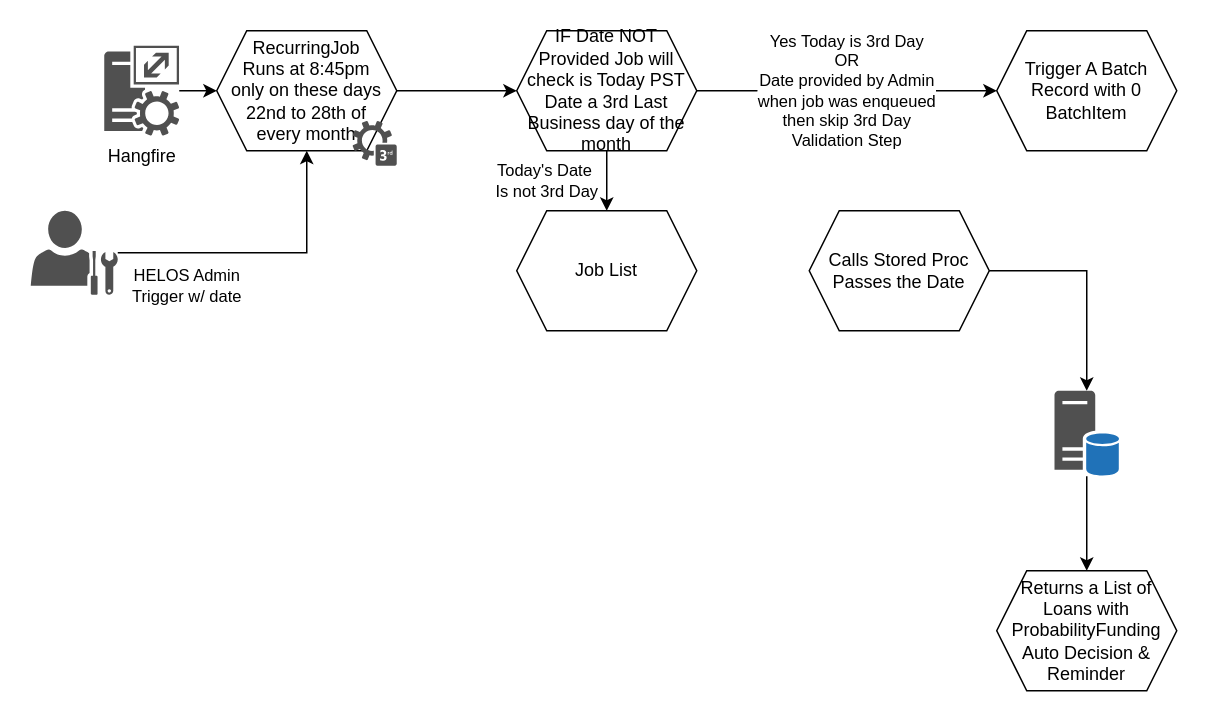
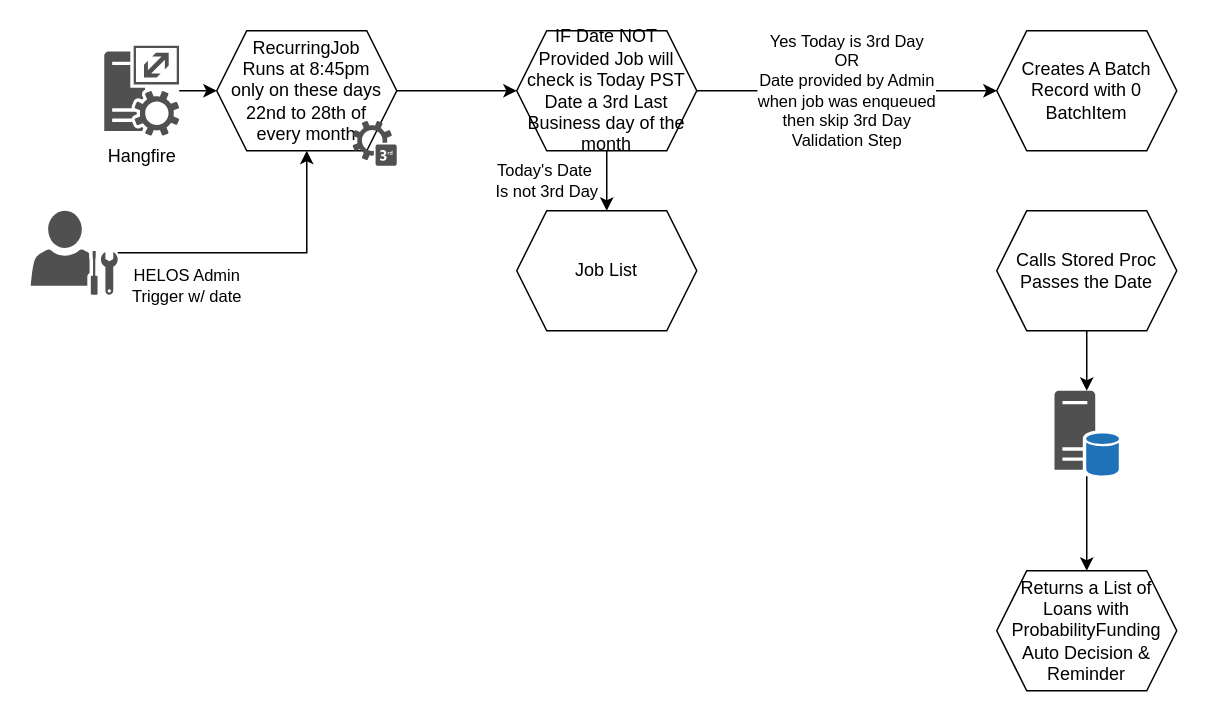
  <mxCell id="0" />
  <mxCell id="1" parent="0" />
  <mxCell id="2" style="edgeStyle=orthogonalEdgeStyle;rounded=0;orthogonalLoop=1;jettySize=auto;html=1;" edge="1" parent="1" source="3" target="5"><mxGeometry relative="1" as="geometry" /></mxCell>
  <mxCell id="3" value="Hangfire" style="pointerEvents=1;shadow=0;dashed=0;html=1;strokeColor=none;fillColor=#505050;labelPosition=center;verticalLabelPosition=bottom;verticalAlign=top;outlineConnect=0;align=center;shape=mxgraph.office.servers.call_admission_control_service;" vertex="1" parent="1"><mxGeometry x="69" y="30" width="50" height="60" as="geometry" /></mxCell>
  <mxCell id="4" value="" style="group" vertex="1" connectable="0" parent="1"><mxGeometry x="144" y="20" width="120" height="90" as="geometry" /></mxCell>
  <mxCell id="5" value="RecurringJob&lt;br&gt;Runs at 8:45pm &lt;br&gt;only on these days&lt;br&gt;22nd to 28th of&lt;br&gt;every month" style="shape=hexagon;perimeter=hexagonPerimeter2;whiteSpace=wrap;html=1;fixedSize=1;" vertex="1" parent="4"><mxGeometry width="120" height="80" as="geometry" /></mxCell>
  <mxCell id="6" value="" style="pointerEvents=1;shadow=0;dashed=0;html=1;strokeColor=none;fillColor=#505050;labelPosition=center;verticalLabelPosition=bottom;verticalAlign=top;outlineConnect=0;align=center;shape=mxgraph.office.communications.3rd_party_service;" vertex="1" parent="4"><mxGeometry x="90.56" y="60" width="29.44" height="30" as="geometry" /></mxCell>
  <mxCell id="7" value="HELOS Admin&lt;br&gt;Trigger w/ date" style="edgeStyle=orthogonalEdgeStyle;rounded=0;orthogonalLoop=1;jettySize=auto;html=1;entryX=0.5;entryY=1;entryDx=0;entryDy=0;" edge="1" parent="1" source="8" target="5"><mxGeometry x="-0.526" y="-22" relative="1" as="geometry"><mxPoint as="offset" /></mxGeometry></mxCell>
  <mxCell id="8" value="" style="pointerEvents=1;shadow=0;dashed=0;html=1;strokeColor=none;fillColor=#505050;labelPosition=center;verticalLabelPosition=bottom;verticalAlign=top;outlineConnect=0;align=center;shape=mxgraph.office.users.administrator;" vertex="1" parent="1"><mxGeometry x="20" y="140" width="58" height="56" as="geometry" /></mxCell>
  <mxCell id="9" value="Today's Date&amp;nbsp;&lt;br&gt;Is not 3rd Day" style="edgeStyle=orthogonalEdgeStyle;rounded=0;orthogonalLoop=1;jettySize=auto;html=1;" edge="1" parent="1" source="11" target="13"><mxGeometry y="-40" relative="1" as="geometry"><mxPoint as="offset" /></mxGeometry></mxCell>
  <mxCell id="10" value="&lt;span style=&quot;color: rgb(0 , 0 , 0) ; font-family: &amp;#34;helvetica&amp;#34; ; font-size: 11px ; font-style: normal ; font-weight: 400 ; letter-spacing: normal ; text-align: center ; text-indent: 0px ; text-transform: none ; word-spacing: 0px ; background-color: rgb(255 , 255 , 255) ; display: inline ; float: none&quot;&gt;Yes Today is 3rd Day &lt;br&gt;OR&lt;/span&gt;&lt;br style=&quot;color: rgb(0 , 0 , 0) ; font-family: &amp;#34;helvetica&amp;#34; ; font-size: 11px ; font-style: normal ; font-weight: 400 ; letter-spacing: normal ; text-align: center ; text-indent: 0px ; text-transform: none ; word-spacing: 0px&quot;&gt;&lt;span style=&quot;color: rgb(0 , 0 , 0) ; font-family: &amp;#34;helvetica&amp;#34; ; font-size: 11px ; font-style: normal ; font-weight: 400 ; letter-spacing: normal ; text-align: center ; text-indent: 0px ; text-transform: none ; word-spacing: 0px ; background-color: rgb(255 , 255 , 255) ; display: inline ; float: none&quot;&gt;Date provided by Admin &lt;br&gt;when job was enqueued&lt;br&gt;then skip 3rd Day &lt;br&gt;Validation Step&lt;br&gt;&lt;/span&gt;" style="edgeStyle=orthogonalEdgeStyle;rounded=0;orthogonalLoop=1;jettySize=auto;html=1;entryX=0;entryY=0.5;entryDx=0;entryDy=0;" edge="1" parent="1" source="11" target="19"><mxGeometry relative="1" as="geometry" /></mxCell>
  <mxCell id="11" value="IF Date NOT Provided Job will check is Today PST Date a 3rd Last Business day of the month" style="shape=hexagon;perimeter=hexagonPerimeter2;whiteSpace=wrap;html=1;fixedSize=1;" vertex="1" parent="1"><mxGeometry x="344" y="20" width="120" height="80" as="geometry" /></mxCell>
  <mxCell id="12" value="" style="edgeStyle=orthogonalEdgeStyle;rounded=0;orthogonalLoop=1;jettySize=auto;html=1;" edge="1" parent="1" source="5" target="11"><mxGeometry relative="1" as="geometry" /></mxCell>
  <mxCell id="13" value="Job List" style="shape=hexagon;perimeter=hexagonPerimeter2;whiteSpace=wrap;html=1;fixedSize=1;" vertex="1" parent="1"><mxGeometry x="344" y="140" width="120" height="80" as="geometry" /></mxCell>
  <mxCell id="14" style="edgeStyle=orthogonalEdgeStyle;rounded=0;orthogonalLoop=1;jettySize=auto;html=1;" edge="1" parent="1" source="15" target="17"><mxGeometry relative="1" as="geometry" /></mxCell>
- <mxCell id="15" value="Calls Stored Proc&lt;br&gt;Passes the Date" style="shape=hexagon;perimeter=hexagonPerimeter2;whiteSpace=wrap;html=1;fixedSize=1;" vertex="1" parent="1"><mxGeometry x="539" y="140" width="120" height="80" as="geometry" /></mxCell>
+ <mxCell id="15" value="Calls Stored Proc&lt;br&gt;Passes the Date" style="shape=hexagon;perimeter=hexagonPerimeter2;whiteSpace=wrap;html=1;fixedSize=1;" vertex="1" parent="1"><mxGeometry x="664" y="140" width="120" height="80" as="geometry" /></mxCell>
  <mxCell id="16" value="" style="edgeStyle=orthogonalEdgeStyle;rounded=0;orthogonalLoop=1;jettySize=auto;html=1;" edge="1" parent="1" source="17" target="18"><mxGeometry relative="1" as="geometry" /></mxCell>
  <mxCell id="17" value="" style="shadow=0;dashed=0;html=1;strokeColor=none;fillColor=#505050;labelPosition=center;verticalLabelPosition=bottom;verticalAlign=top;outlineConnect=0;align=center;shape=mxgraph.office.databases.database_server_blue;" vertex="1" parent="1"><mxGeometry x="702.5" y="260" width="43" height="57" as="geometry" /></mxCell>
  <mxCell id="18" value="Returns a List of Loans with ProbabilityFunding Auto Decision &amp;amp;&lt;br&gt;Reminder" style="shape=hexagon;perimeter=hexagonPerimeter2;whiteSpace=wrap;html=1;fixedSize=1;" vertex="1" parent="1"><mxGeometry x="664" y="380" width="120" height="80" as="geometry" /></mxCell>
- <mxCell id="19" value="Trigger A Batch Record with 0 BatchItem" style="shape=hexagon;perimeter=hexagonPerimeter2;whiteSpace=wrap;html=1;fixedSize=1;" vertex="1" parent="1"><mxGeometry x="664" y="20" width="120" height="80" as="geometry" /></mxCell>
+ <mxCell id="19" value="Creates A Batch Record with 0 BatchItem" style="shape=hexagon;perimeter=hexagonPerimeter2;whiteSpace=wrap;html=1;fixedSize=1;" vertex="1" parent="1"><mxGeometry x="664" y="20" width="120" height="80" as="geometry" /></mxCell>
